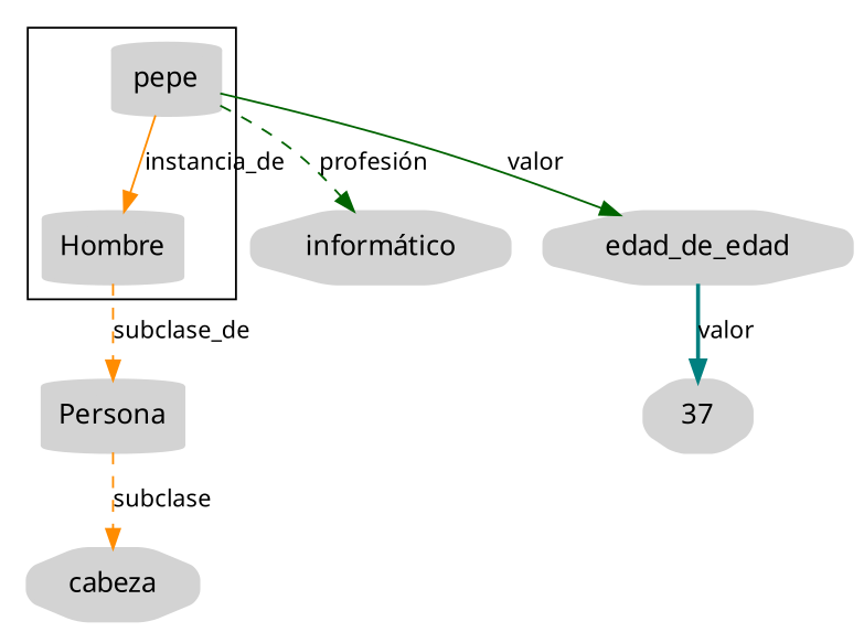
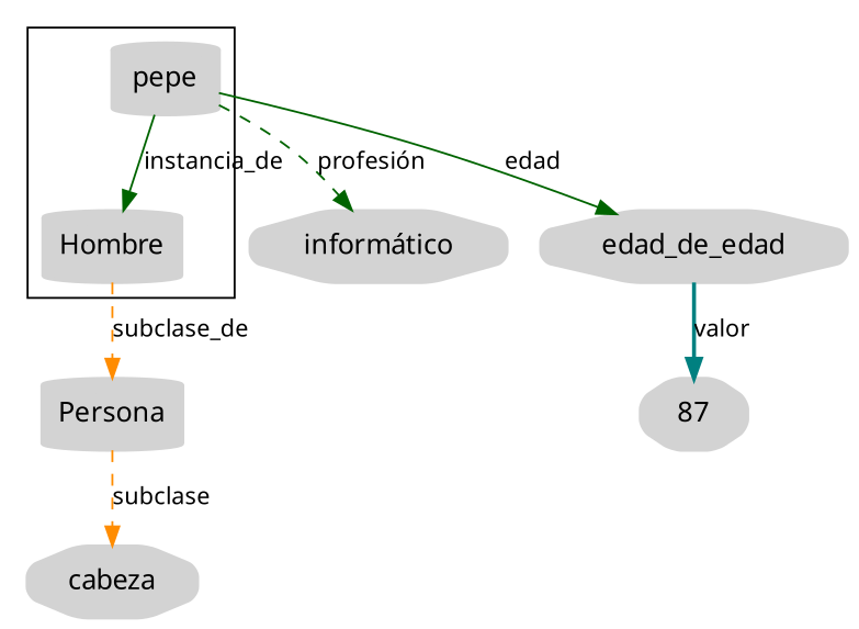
  digraph {
    node [color=lightgray fontname=Nimbus shape=octagon style="rounded,filled,bold"]
    edge [color=darkgreen fontname=Nimbus fontsize=12 style=dashed weight=2]
    n1 [label=pepe shape=cylinder]
    n2 [label=Hombre shape=cylinder]
    n3 [label="informático"]
    n4 [label=edad_de_edad]
    n5 [label=Persona shape=cylinder]
-   n6 [label=37]
+   n6 [label=87]
    n7 [label=cabeza]
    subgraph cluster_1 {
      n1
      n2
    }
-   n1 -> n2 [color=darkorange label=instancia_de style=solid]
+   n1 -> n2 [label=instancia_de style=solid]
    n1 -> n3 [label="profesión"]
-   n1 -> n4 [label=valor style=solid]
+   n1 -> n4 [label=edad style=solid]
    n2 -> n5 [color=darkorange label=subclase_de]
    n4 -> n6 [color=teal label=valor style=bold]
    n5 -> n7 [color=darkorange label=subclase]
  }
